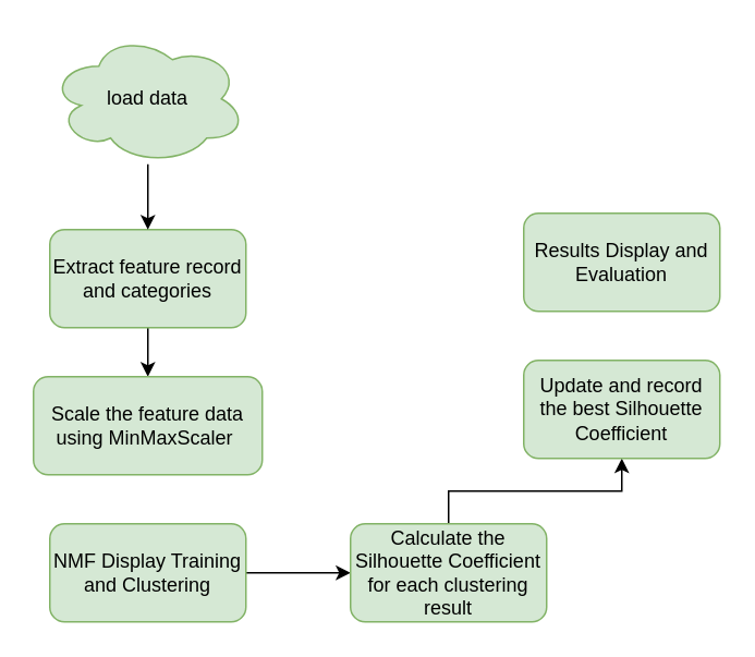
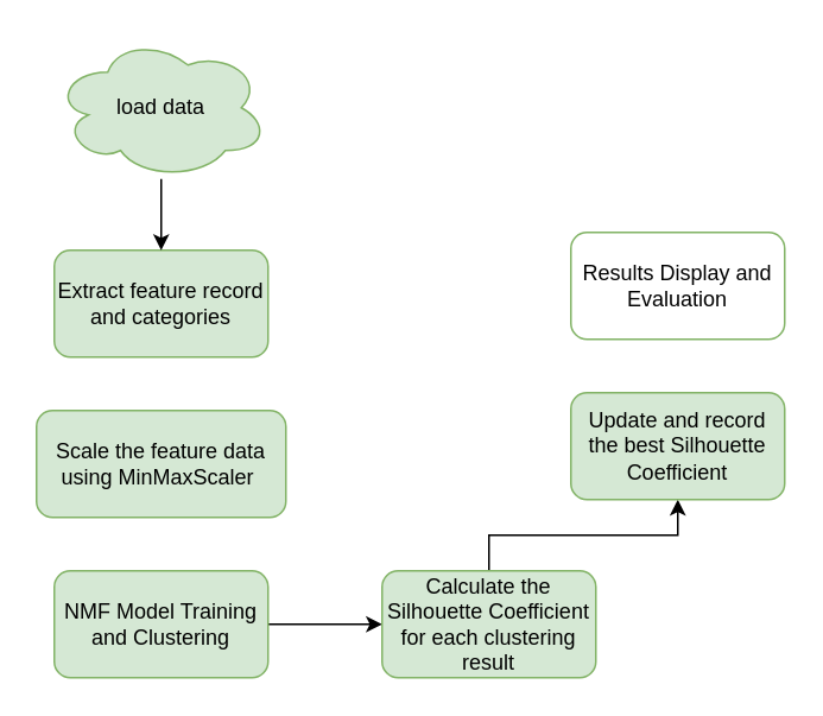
  <mxCell id="0" />
  <mxCell id="1" parent="0" />
- <mxCell id="2" style="edgeStyle=orthogonalEdgeStyle;rounded=0;orthogonalLoop=1;jettySize=auto;html=1;exitX=0.5;exitY=1;exitDx=0;exitDy=0;" edge="1" parent="1" source="3" target="6"><mxGeometry relative="1" as="geometry"><mxPoint x="90" y="220" as="targetPoint" /></mxGeometry></mxCell>
  <mxCell id="3" value="Extract feature record and categories" style="rounded=1;whiteSpace=wrap;html=1;fillColor=#d5e8d4;strokeColor=#82b366;" vertex="1" parent="1"><mxGeometry x="30" y="140" width="120" height="60" as="geometry" /></mxCell>
  <mxCell id="4" style="edgeStyle=orthogonalEdgeStyle;rounded=0;orthogonalLoop=1;jettySize=auto;html=1;entryX=0.5;entryY=0;entryDx=0;entryDy=0;" edge="1" parent="1" source="5" target="3"><mxGeometry relative="1" as="geometry" /></mxCell>
  <mxCell id="5" value="load data" style="ellipse;shape=cloud;whiteSpace=wrap;html=1;fillColor=#d5e8d4;strokeColor=#82b366;" vertex="1" parent="1"><mxGeometry x="30" y="20" width="120" height="80" as="geometry" /></mxCell>
  <mxCell id="6" value="Scale the feature data using MinMaxScaler&amp;nbsp;" style="rounded=1;whiteSpace=wrap;html=1;fillColor=#d5e8d4;strokeColor=#82b366;" vertex="1" parent="1"><mxGeometry x="20" y="230" width="140" height="60" as="geometry" /></mxCell>
  <mxCell id="7" style="edgeStyle=orthogonalEdgeStyle;rounded=0;orthogonalLoop=1;jettySize=auto;html=1;exitX=1;exitY=0.5;exitDx=0;exitDy=0;" edge="1" parent="1" source="8" target="10"><mxGeometry relative="1" as="geometry"><mxPoint x="230" y="340" as="targetPoint" /></mxGeometry></mxCell>
- <mxCell id="8" value="NMF Display Training and Clustering" style="rounded=1;whiteSpace=wrap;html=1;fillColor=#d5e8d4;strokeColor=#82b366;" vertex="1" parent="1"><mxGeometry x="30" y="320" width="120" height="60" as="geometry" /></mxCell>
+ <mxCell id="8" value="NMF Model Training and Clustering" style="rounded=1;whiteSpace=wrap;html=1;fillColor=#d5e8d4;strokeColor=#82b366;" vertex="1" parent="1"><mxGeometry x="30" y="320" width="120" height="60" as="geometry" /></mxCell>
  <mxCell id="9" style="edgeStyle=orthogonalEdgeStyle;rounded=0;orthogonalLoop=1;jettySize=auto;html=1;exitX=0.5;exitY=0;exitDx=0;exitDy=0;" edge="1" parent="1" source="10" target="11"><mxGeometry relative="1" as="geometry"><mxPoint x="360" y="270" as="targetPoint" /></mxGeometry></mxCell>
  <mxCell id="10" value="Calculate the Silhouette Coefficient for each clustering result" style="rounded=1;whiteSpace=wrap;html=1;fillColor=#d5e8d4;strokeColor=#82b366;" vertex="1" parent="1"><mxGeometry x="214" y="320" width="120" height="60" as="geometry" /></mxCell>
  <mxCell id="11" value="Update and record the best Silhouette Coefficient" style="rounded=1;whiteSpace=wrap;html=1;fillColor=#d5e8d4;strokeColor=#82b366;" vertex="1" parent="1"><mxGeometry x="320" y="220" width="120" height="60" as="geometry" /></mxCell>
- <mxCell id="12" value="Results Display and Evaluation" style="rounded=1;whiteSpace=wrap;html=1;fillColor=#d5e8d4;strokeColor=#82b366;" vertex="1" parent="1"><mxGeometry x="320" y="130" width="120" height="60" as="geometry" /></mxCell>
+ <mxCell id="12" value="Results Display and Evaluation" style="rounded=1;whiteSpace=wrap;html=1;fillColor=#ffffff;strokeColor=#82b366;" vertex="1" parent="1"><mxGeometry x="320" y="130" width="120" height="60" as="geometry" /></mxCell>
